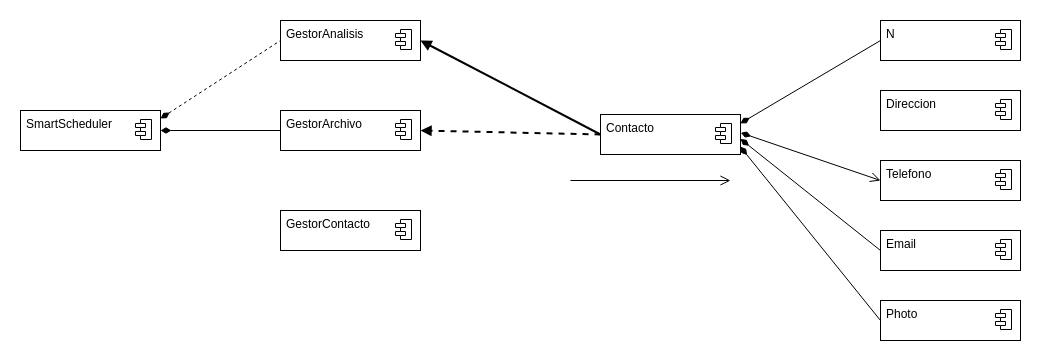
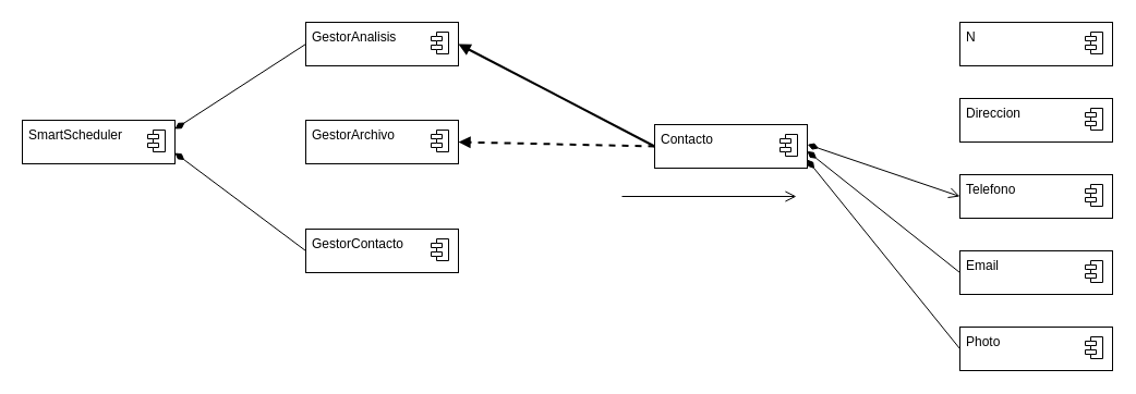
  <mxCell id="0" />
  <mxCell id="1" parent="0" />
  <mxCell id="2" value="" style="fontStyle=1;align=center;verticalAlign=top;childLayout=stackLayout;horizontal=1;horizontalStack=0;resizeParent=1;resizeParentMax=0;resizeLast=0;marginBottom=0;fontColor=#000000;fillColor=#FFFFFF;strokeColor=#000000;" vertex="1" parent="1"><mxGeometry x="280" y="20" width="140" height="40" as="geometry" /></mxCell>
  <mxCell id="3" value="&lt;font color=&quot;#000000&quot;&gt;GestorAnalisis&lt;/font&gt;" style="html=1;align=left;spacingLeft=4;verticalAlign=top;fillColor=#FFFFFF;strokeColor=#000000;" vertex="1" parent="2"><mxGeometry width="140" height="40" as="geometry" /></mxCell>
  <mxCell id="4" value="" style="shape=module;jettyWidth=10;jettyHeight=4;fillColor=#FFFFFF;strokeColor=#000000;" vertex="1" parent="3"><mxGeometry x="1" width="16" height="20" relative="1" as="geometry"><mxPoint x="-25" y="9" as="offset" /></mxGeometry></mxCell>
  <mxCell id="5" value="" style="fontStyle=1;align=center;verticalAlign=top;childLayout=stackLayout;horizontal=1;horizontalStack=0;resizeParent=1;resizeParentMax=0;resizeLast=0;marginBottom=0;fontColor=#000000;fillColor=#FFFFFF;strokeColor=#000000;" vertex="1" parent="1"><mxGeometry x="280" y="110" width="140" height="40" as="geometry" /></mxCell>
  <mxCell id="6" value="&lt;font color=&quot;#000000&quot;&gt;GestorArchivo&lt;/font&gt;" style="html=1;align=left;spacingLeft=4;verticalAlign=top;fillColor=#FFFFFF;strokeColor=#000000;" vertex="1" parent="5"><mxGeometry width="140" height="40" as="geometry" /></mxCell>
  <mxCell id="7" value="" style="shape=module;jettyWidth=10;jettyHeight=4;fillColor=#FFFFFF;strokeColor=#000000;" vertex="1" parent="6"><mxGeometry x="1" width="16" height="20" relative="1" as="geometry"><mxPoint x="-25" y="9" as="offset" /></mxGeometry></mxCell>
  <mxCell id="8" value="" style="fontStyle=1;align=center;verticalAlign=top;childLayout=stackLayout;horizontal=1;horizontalStack=0;resizeParent=1;resizeParentMax=0;resizeLast=0;marginBottom=0;fontColor=#000000;fillColor=#FFFFFF;strokeColor=#000000;" vertex="1" parent="1"><mxGeometry x="280" y="210" width="140" height="40" as="geometry" /></mxCell>
  <mxCell id="9" value="&lt;font color=&quot;#000000&quot;&gt;GestorContacto&lt;/font&gt;" style="html=1;align=left;spacingLeft=4;verticalAlign=top;fillColor=#FFFFFF;strokeColor=#000000;" vertex="1" parent="8"><mxGeometry width="140" height="40" as="geometry" /></mxCell>
  <mxCell id="10" value="" style="shape=module;jettyWidth=10;jettyHeight=4;fillColor=#FFFFFF;strokeColor=#000000;" vertex="1" parent="9"><mxGeometry x="1" width="16" height="20" relative="1" as="geometry"><mxPoint x="-25" y="9" as="offset" /></mxGeometry></mxCell>
  <mxCell id="11" value="&lt;font color=&quot;#000000&quot;&gt;Contacto&lt;/font&gt;" style="html=1;align=left;spacingLeft=4;verticalAlign=top;fillColor=#FFFFFF;strokeColor=#000000;" vertex="1" parent="1"><mxGeometry x="600" y="114" width="140" height="40" as="geometry" /></mxCell>
  <mxCell id="12" value="" style="shape=module;jettyWidth=10;jettyHeight=4;fillColor=#FFFFFF;strokeColor=#000000;" vertex="1" parent="11"><mxGeometry x="1" width="16" height="20" relative="1" as="geometry"><mxPoint x="-25" y="9" as="offset" /></mxGeometry></mxCell>
  <mxCell id="13" value="" style="html=1;verticalAlign=bottom;labelBackgroundColor=none;endArrow=block;endFill=1;dashed=0;fontColor=#000000;strokeWidth=2;entryX=1;entryY=0.5;entryDx=0;entryDy=0;exitX=0;exitY=0.5;exitDx=0;exitDy=0;strokeColor=#000000;" edge="1" parent="1" source="11" target="3"><mxGeometry width="160" relative="1" as="geometry"><mxPoint x="430" y="480" as="sourcePoint" /><mxPoint x="590" y="480" as="targetPoint" /></mxGeometry></mxCell>
  <mxCell id="14" value="" style="html=1;verticalAlign=bottom;labelBackgroundColor=none;endArrow=block;endFill=1;dashed=1;fontColor=#000000;strokeWidth=2;entryX=1;entryY=0.5;entryDx=0;entryDy=0;strokeColor=#000000;exitX=0;exitY=0.5;exitDx=0;exitDy=0;" edge="1" parent="1" source="11" target="6"><mxGeometry width="160" relative="1" as="geometry"><mxPoint x="600" y="140" as="sourcePoint" /><mxPoint x="430" y="50" as="targetPoint" /></mxGeometry></mxCell>
  <mxCell id="15" value="" style="endArrow=open;startArrow=none;endFill=0;startFill=0;endSize=8;html=1;verticalAlign=bottom;labelBackgroundColor=none;strokeWidth=1;fontColor=#000000;" edge="1" parent="1"><mxGeometry width="160" relative="1" as="geometry"><mxPoint x="570" y="180" as="sourcePoint" /><mxPoint x="730" y="180" as="targetPoint" /></mxGeometry></mxCell>
  <mxCell id="16" value="&lt;font color=&quot;#000000&quot;&gt;N&lt;br&gt;&lt;/font&gt;" style="html=1;align=left;spacingLeft=4;verticalAlign=top;fillColor=#FFFFFF;strokeColor=#000000;" vertex="1" parent="1"><mxGeometry x="880" y="20" width="140" height="40" as="geometry" /></mxCell>
  <mxCell id="17" value="" style="shape=module;jettyWidth=10;jettyHeight=4;fillColor=#FFFFFF;strokeColor=#000000;" vertex="1" parent="16"><mxGeometry x="1" width="16" height="20" relative="1" as="geometry"><mxPoint x="-25" y="9" as="offset" /></mxGeometry></mxCell>
  <mxCell id="18" value="&lt;font color=&quot;#000000&quot;&gt;Direccion&lt;br&gt;&lt;/font&gt;" style="html=1;align=left;spacingLeft=4;verticalAlign=top;fillColor=#FFFFFF;strokeColor=#000000;" vertex="1" parent="1"><mxGeometry x="880" y="90" width="140" height="40" as="geometry" /></mxCell>
  <mxCell id="19" value="" style="shape=module;jettyWidth=10;jettyHeight=4;fillColor=#FFFFFF;strokeColor=#000000;" vertex="1" parent="18"><mxGeometry x="1" width="16" height="20" relative="1" as="geometry"><mxPoint x="-25" y="9" as="offset" /></mxGeometry></mxCell>
  <mxCell id="20" value="&lt;font color=&quot;#000000&quot;&gt;Telefono&lt;/font&gt;" style="html=1;align=left;spacingLeft=4;verticalAlign=top;fillColor=#FFFFFF;strokeColor=#000000;" vertex="1" parent="1"><mxGeometry x="880" y="160" width="140" height="40" as="geometry" /></mxCell>
  <mxCell id="21" value="" style="shape=module;jettyWidth=10;jettyHeight=4;fillColor=#FFFFFF;strokeColor=#000000;" vertex="1" parent="20"><mxGeometry x="1" width="16" height="20" relative="1" as="geometry"><mxPoint x="-25" y="9" as="offset" /></mxGeometry></mxCell>
  <mxCell id="22" value="&lt;font color=&quot;#000000&quot;&gt;Email&lt;/font&gt;" style="html=1;align=left;spacingLeft=4;verticalAlign=top;fillColor=#FFFFFF;strokeColor=#000000;" vertex="1" parent="1"><mxGeometry x="880" y="230" width="140" height="40" as="geometry" /></mxCell>
  <mxCell id="23" value="" style="shape=module;jettyWidth=10;jettyHeight=4;fillColor=#FFFFFF;strokeColor=#000000;" vertex="1" parent="22"><mxGeometry x="1" width="16" height="20" relative="1" as="geometry"><mxPoint x="-25" y="9" as="offset" /></mxGeometry></mxCell>
- <mxCell id="24" value="" style="endArrow=none;startArrow=diamondThin;endFill=0;startFill=1;html=1;verticalAlign=bottom;labelBackgroundColor=none;strokeWidth=1;startSize=8;endSize=8;fontColor=#000000;strokeColor=#000000;entryX=0;entryY=0.5;entryDx=0;entryDy=0;exitX=0.999;exitY=0.222;exitDx=0;exitDy=0;exitPerimeter=0;" edge="1" parent="1" source="11" target="16"><mxGeometry width="160" relative="1" as="geometry"><mxPoint x="740" y="130" as="sourcePoint" /><mxPoint x="890.56" y="125.12" as="targetPoint" /></mxGeometry></mxCell>
  <mxCell id="25" value="" style="endArrow=open;startArrow=diamondThin;endFill=0;startFill=1;html=1;verticalAlign=bottom;labelBackgroundColor=none;strokeWidth=1;startSize=8;endSize=8;fontColor=#000000;strokeColor=#000000;entryX=0;entryY=0.5;entryDx=0;entryDy=0;exitX=1.002;exitY=0.457;exitDx=0;exitDy=0;exitPerimeter=0;" edge="1" parent="1" source="11" target="20"><mxGeometry width="160" relative="1" as="geometry"><mxPoint x="760" y="154" as="sourcePoint" /><mxPoint x="900.56" y="135.12" as="targetPoint" /></mxGeometry></mxCell>
  <mxCell id="26" value="" style="endArrow=none;startArrow=diamondThin;endFill=0;startFill=1;html=1;verticalAlign=bottom;labelBackgroundColor=none;strokeWidth=1;startSize=8;endSize=8;fontColor=#000000;strokeColor=#000000;exitX=1;exitY=0.611;exitDx=0;exitDy=0;exitPerimeter=0;" edge="1" parent="1" source="11"><mxGeometry width="160" relative="1" as="geometry"><mxPoint x="741" y="160" as="sourcePoint" /><mxPoint x="880" y="250" as="targetPoint" /></mxGeometry></mxCell>
  <mxCell id="27" value="" style="fontStyle=1;align=center;verticalAlign=top;childLayout=stackLayout;horizontal=1;horizontalStack=0;resizeParent=1;resizeParentMax=0;resizeLast=0;marginBottom=0;fontColor=#000000;fillColor=#FFFFFF;strokeColor=#000000;" vertex="1" parent="1"><mxGeometry x="20" y="110" width="140" height="40" as="geometry" /></mxCell>
  <mxCell id="28" value="&lt;font color=&quot;#000000&quot;&gt;SmartScheduler&lt;/font&gt;" style="html=1;align=left;spacingLeft=4;verticalAlign=top;fillColor=#FFFFFF;strokeColor=#000000;" vertex="1" parent="27"><mxGeometry width="140" height="40" as="geometry" /></mxCell>
  <mxCell id="29" value="" style="shape=module;jettyWidth=10;jettyHeight=4;fillColor=#FFFFFF;strokeColor=#000000;" vertex="1" parent="28"><mxGeometry x="1" width="16" height="20" relative="1" as="geometry"><mxPoint x="-25" y="9" as="offset" /></mxGeometry></mxCell>
  <mxCell id="30" value="&lt;font color=&quot;#000000&quot;&gt;Photo&lt;/font&gt;" style="html=1;align=left;spacingLeft=4;verticalAlign=top;fillColor=#FFFFFF;strokeColor=#000000;" vertex="1" parent="1"><mxGeometry x="880" y="300" width="140" height="40" as="geometry" /></mxCell>
  <mxCell id="31" value="" style="shape=module;jettyWidth=10;jettyHeight=4;fillColor=#FFFFFF;strokeColor=#000000;" vertex="1" parent="30"><mxGeometry x="1" width="16" height="20" relative="1" as="geometry"><mxPoint x="-25" y="9" as="offset" /></mxGeometry></mxCell>
  <mxCell id="32" value="" style="endArrow=none;startArrow=diamondThin;endFill=0;startFill=1;html=1;verticalAlign=bottom;labelBackgroundColor=none;strokeWidth=1;startSize=8;endSize=8;fontColor=#000000;strokeColor=#000000;entryX=0;entryY=0.5;entryDx=0;entryDy=0;exitX=0.998;exitY=0.802;exitDx=0;exitDy=0;exitPerimeter=0;" edge="1" parent="1" source="11" target="30"><mxGeometry width="160" relative="1" as="geometry"><mxPoint x="740" y="150" as="sourcePoint" /><mxPoint x="890" y="260" as="targetPoint" /></mxGeometry></mxCell>
- <mxCell id="33" value="" style="endArrow=none;startArrow=diamondThin;endFill=0;startFill=1;html=1;verticalAlign=bottom;labelBackgroundColor=none;strokeWidth=1;startSize=8;endSize=8;fontColor=#000000;strokeColor=#000000;entryX=0;entryY=0.5;entryDx=0;entryDy=0;exitX=1;exitY=0.2;exitDx=0;exitDy=0;exitPerimeter=0;dashed=1;" edge="1" parent="1" source="28" target="3"><mxGeometry width="160" relative="1" as="geometry"><mxPoint x="170" y="110" as="sourcePoint" /><mxPoint x="250.14" y="31.12" as="targetPoint" /></mxGeometry></mxCell>
- <mxCell id="34" value="" style="endArrow=none;startArrow=diamondThin;endFill=0;startFill=1;html=1;verticalAlign=bottom;labelBackgroundColor=none;strokeWidth=1;startSize=8;endSize=8;fontColor=#000000;strokeColor=#000000;entryX=0;entryY=0.5;entryDx=0;entryDy=0;exitX=1;exitY=0.5;exitDx=0;exitDy=0;" edge="1" parent="1" source="28" target="6"><mxGeometry width="160" relative="1" as="geometry"><mxPoint x="172.24" y="136.2" as="sourcePoint" /><mxPoint x="290" y="50" as="targetPoint" /></mxGeometry></mxCell>
+ <mxCell id="33" value="" style="endArrow=none;startArrow=diamondThin;endFill=0;startFill=1;html=1;verticalAlign=bottom;labelBackgroundColor=none;strokeWidth=1;startSize=8;endSize=8;fontColor=#000000;strokeColor=#000000;entryX=0;entryY=0.5;entryDx=0;entryDy=0;exitX=1;exitY=0.2;exitDx=0;exitDy=0;exitPerimeter=0;" edge="1" parent="1" source="28" target="3"><mxGeometry width="160" relative="1" as="geometry"><mxPoint x="170" y="110" as="sourcePoint" /><mxPoint x="250.14" y="31.12" as="targetPoint" /></mxGeometry></mxCell>
+ <mxCell id="35" value="" style="endArrow=none;startArrow=diamondThin;endFill=0;startFill=1;html=1;verticalAlign=bottom;labelBackgroundColor=none;strokeWidth=1;startSize=8;endSize=8;fontColor=#000000;strokeColor=#000000;entryX=0;entryY=0.5;entryDx=0;entryDy=0;exitX=1;exitY=0.75;exitDx=0;exitDy=0;" edge="1" parent="1" source="28" target="9"><mxGeometry width="160" relative="1" as="geometry"><mxPoint x="182.24" y="146.2" as="sourcePoint" /><mxPoint x="300" y="60" as="targetPoint" /></mxGeometry></mxCell>
